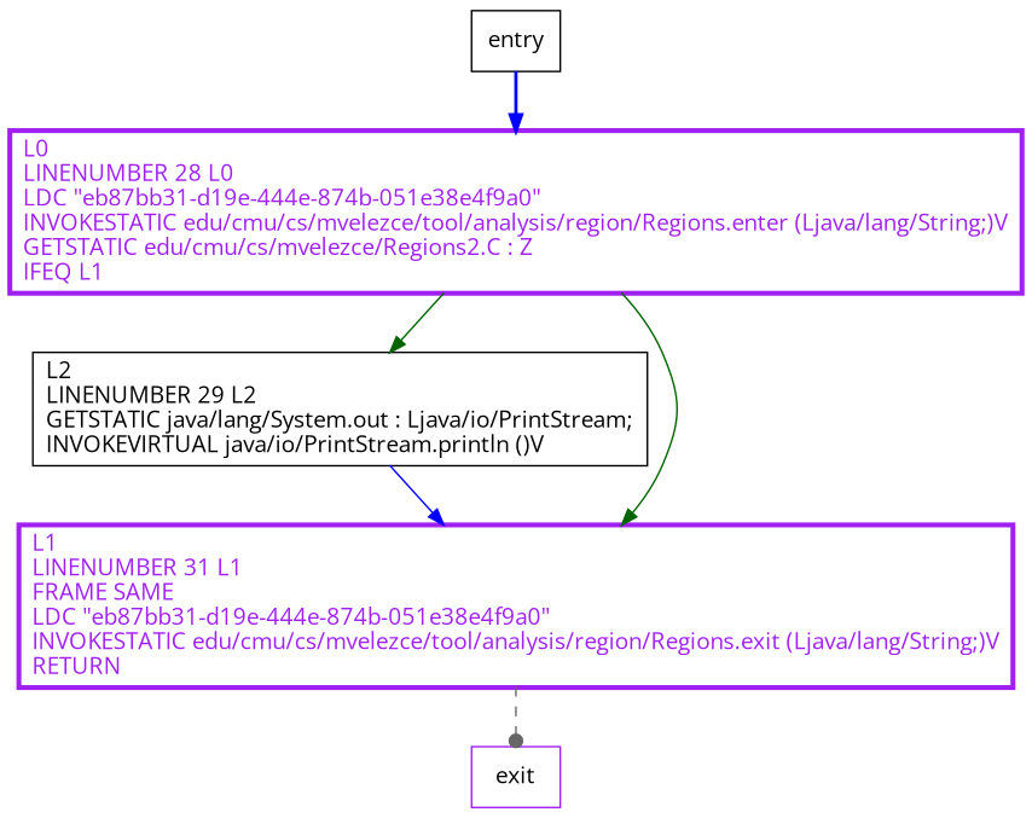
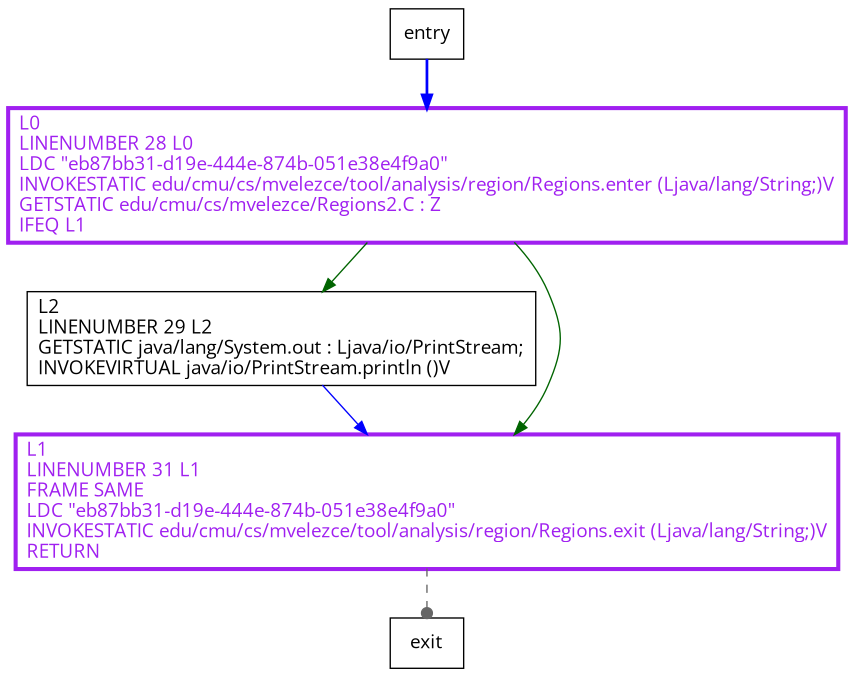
  digraph {
    fontname="Open Sans"
    node [shape=record fontname="Open Sans"]
    edge [color=darkgreen style=solid arrowhead=normal fontname="Open Sans"]
    n1 [color=purple fontcolor=purple label="L0\lLINENUMBER 28 L0\lLDC \"eb87bb31-d19e-444e-874b-051e38e4f9a0\"\lINVOKESTATIC edu/cmu/cs/mvelezce/tool/analysis/region/Regions.enter (Ljava/lang/String;)V\lGETSTATIC edu/cmu/cs/mvelezce/Regions2.C : Z\lIFEQ L1\l" penwidth=3]
    n2 [label="L2\lLINENUMBER 29 L2\lGETSTATIC java/lang/System.out : Ljava/io/PrintStream;\lINVOKEVIRTUAL java/io/PrintStream.println ()V\l"]
    n3 [color=purple fontcolor=purple label="L1\lLINENUMBER 31 L1\lFRAME SAME\lLDC \"eb87bb31-d19e-444e-874b-051e38e4f9a0\"\lINVOKESTATIC edu/cmu/cs/mvelezce/tool/analysis/region/Regions.exit (Ljava/lang/String;)V\lRETURN\l" penwidth=3]
-   exit [color=purple]
+   exit
    entry
    n1 -> n2
    n1 -> n3
    n2 -> n3 [color=blue]
    n3 -> exit [color=gray40 style=dashed arrowhead=dot]
    entry -> n1 [color=blue style=bold]
  }
